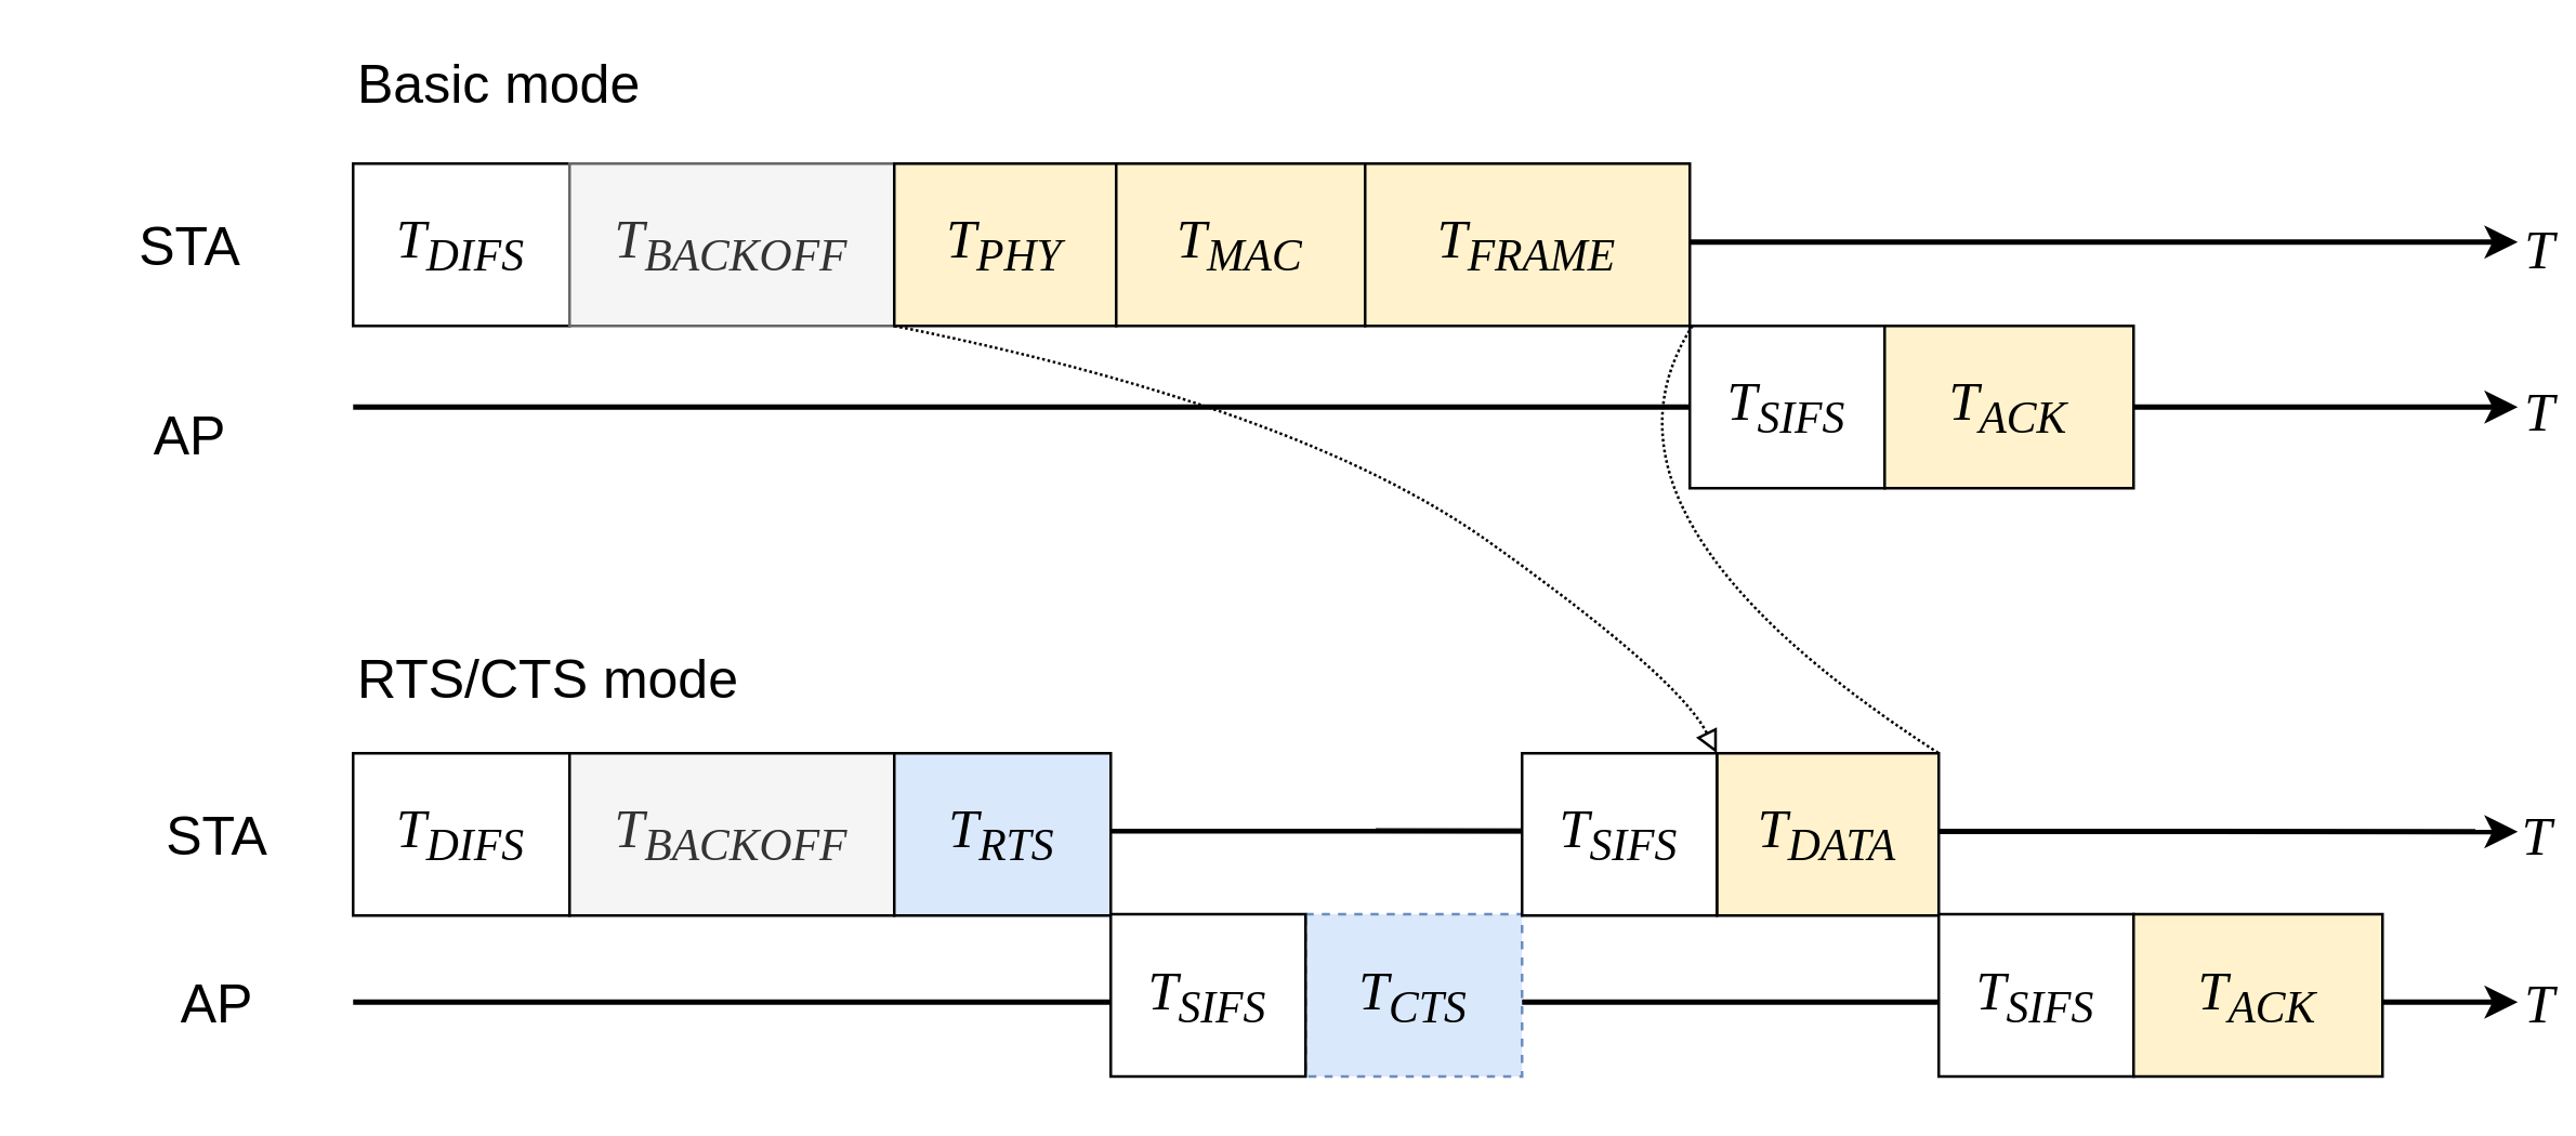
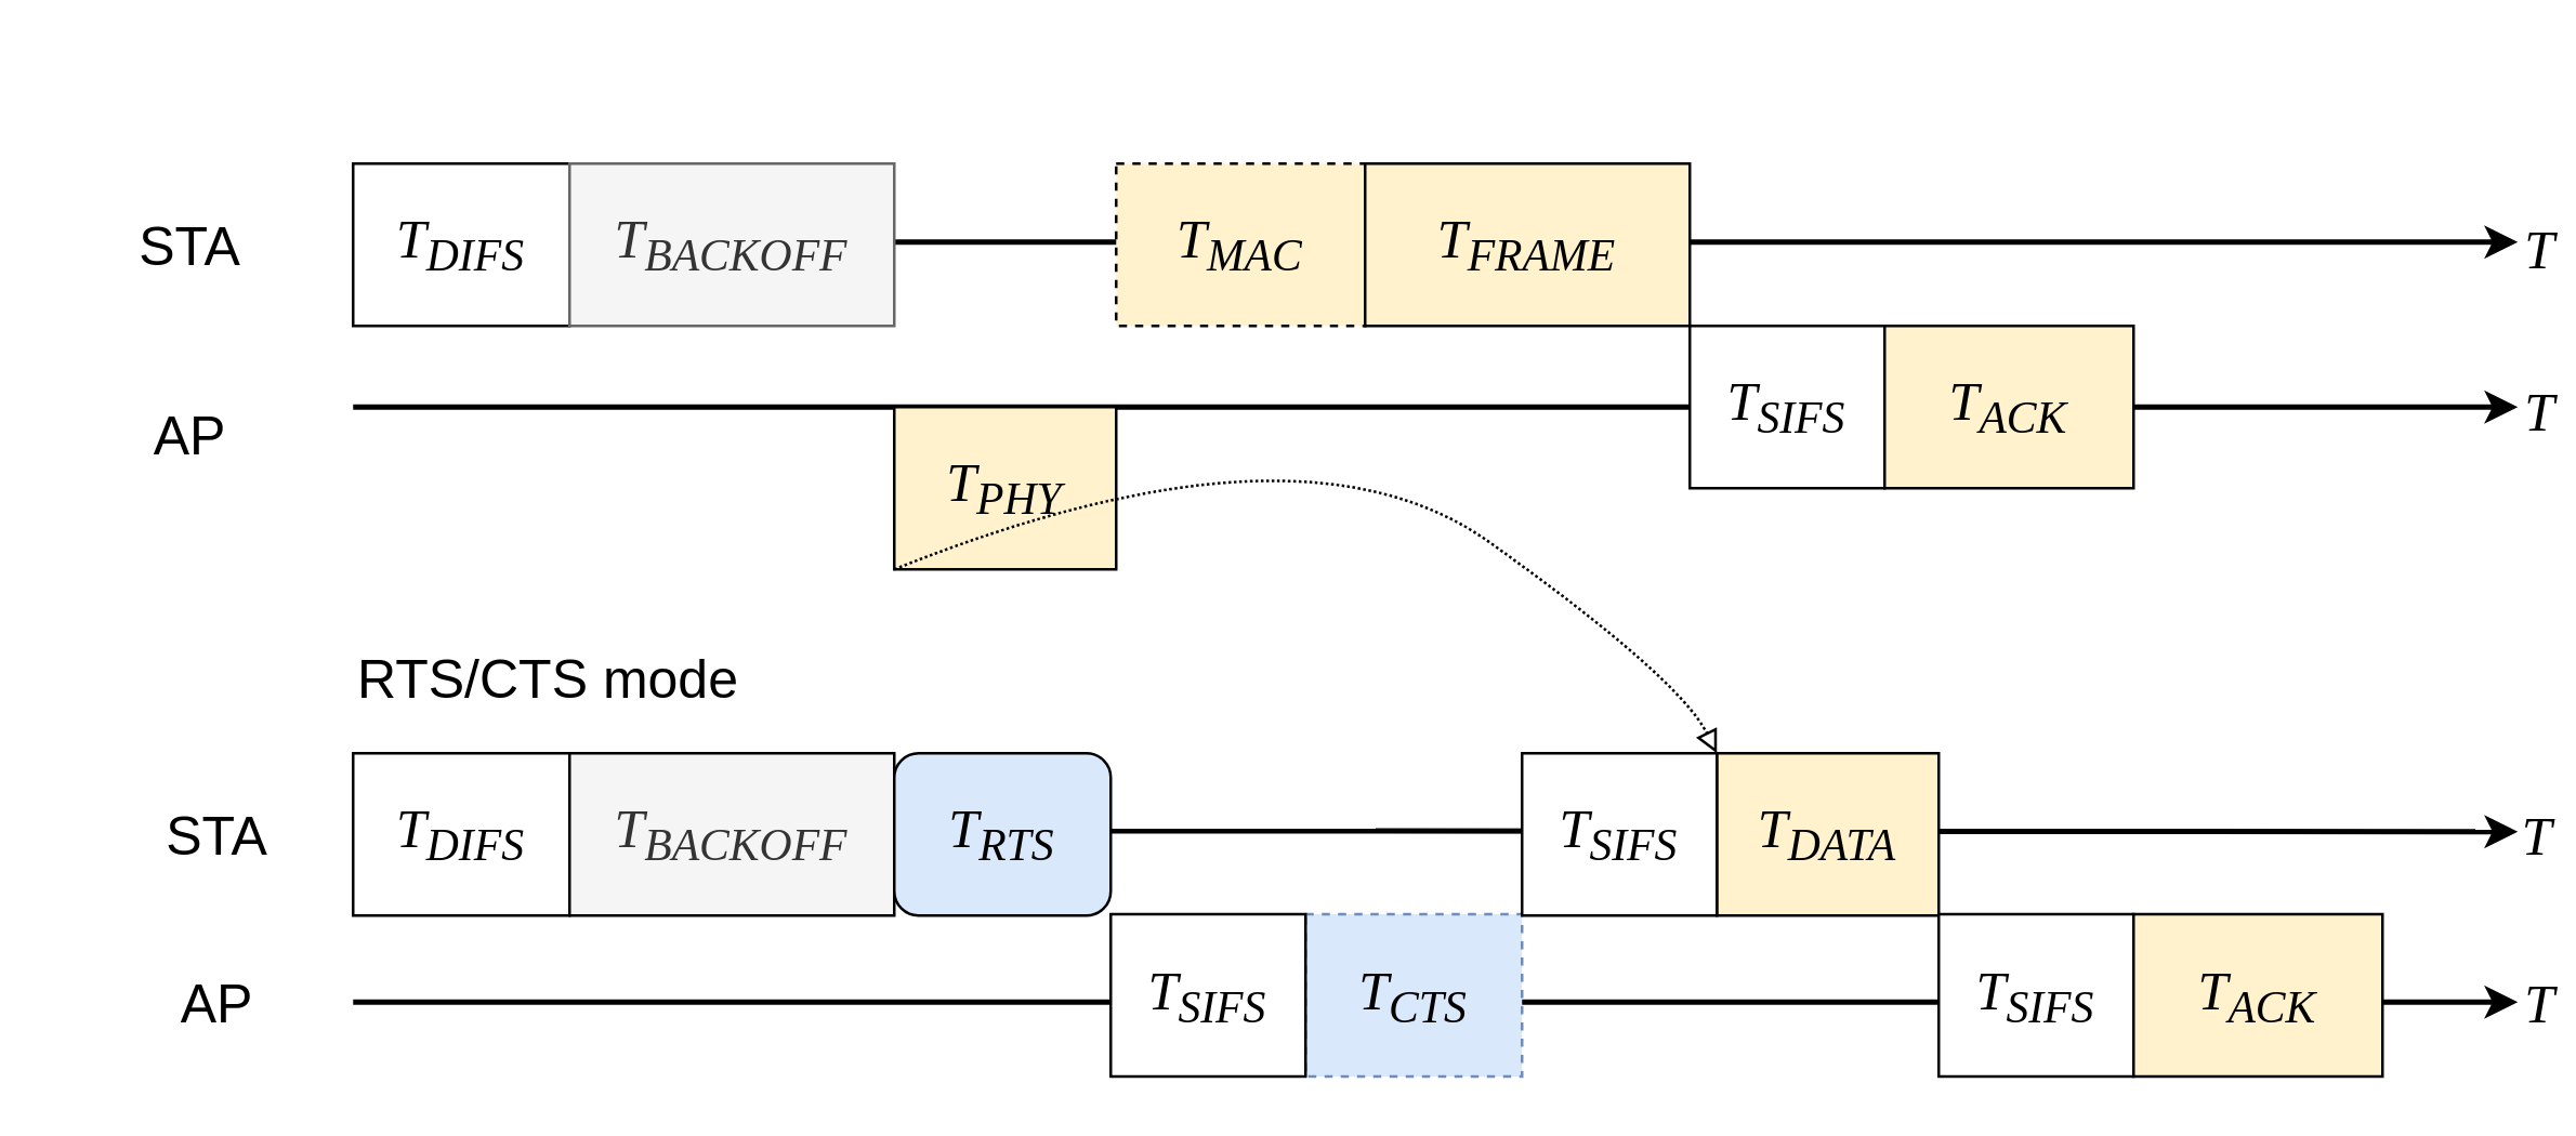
  <mxCell id="0" />
  <mxCell id="1" parent="0" />
  <mxCell id="2" value="" style="endArrow=classic;html=1;strokeWidth=2;" edge="1" parent="1"><mxGeometry width="50" height="50" relative="1" as="geometry"><mxPoint x="130" y="370" as="sourcePoint" /><mxPoint x="930" y="370" as="targetPoint" /></mxGeometry></mxCell>
  <mxCell id="3" value="T" style="text;html=1;resizable=0;points=[];align=center;verticalAlign=middle;labelBackgroundColor=#ffffff;fontSize=20;fontFamily=Georgia;fontStyle=2" vertex="1" connectable="0" parent="2"><mxGeometry x="0.298" y="-2" relative="1" as="geometry"><mxPoint x="288" y="-2.5" as="offset" /></mxGeometry></mxCell>
  <mxCell id="4" value="" style="endArrow=classic;html=1;strokeWidth=2;" edge="1" parent="1"><mxGeometry width="50" height="50" relative="1" as="geometry"><mxPoint x="130" y="306.5" as="sourcePoint" /><mxPoint x="930" y="307" as="targetPoint" /></mxGeometry></mxCell>
  <mxCell id="5" value="T" style="text;html=1;resizable=0;points=[];align=center;verticalAlign=middle;labelBackgroundColor=#ffffff;fontSize=20;fontFamily=Georgia;fontStyle=2" vertex="1" connectable="0" parent="4"><mxGeometry x="0.298" y="-2" relative="1" as="geometry"><mxPoint x="288" y="-1.5" as="offset" /></mxGeometry></mxCell>
  <mxCell id="6" value="" style="endArrow=classic;html=1;strokeWidth=2;" edge="1" parent="1"><mxGeometry width="50" height="50" relative="1" as="geometry"><mxPoint x="130" y="150" as="sourcePoint" /><mxPoint x="930" y="150" as="targetPoint" /></mxGeometry></mxCell>
  <mxCell id="7" value="T" style="text;html=1;resizable=0;points=[];align=center;verticalAlign=middle;labelBackgroundColor=#ffffff;fontSize=20;fontFamily=Georgia;fontStyle=2" vertex="1" connectable="0" parent="6"><mxGeometry x="0.298" y="-2" relative="1" as="geometry"><mxPoint x="288" y="-2" as="offset" /></mxGeometry></mxCell>
  <mxCell id="8" value="" style="endArrow=classic;html=1;strokeWidth=2;" parent="1" edge="1"><mxGeometry width="50" height="50" relative="1" as="geometry"><mxPoint x="130" y="89" as="sourcePoint" /><mxPoint x="930" y="89" as="targetPoint" /></mxGeometry></mxCell>
  <mxCell id="9" value="T" style="text;html=1;resizable=0;points=[];align=center;verticalAlign=middle;labelBackgroundColor=#ffffff;fontSize=20;fontFamily=Georgia;fontStyle=2" parent="8" vertex="1" connectable="0"><mxGeometry x="0.298" y="-2" relative="1" as="geometry"><mxPoint x="288" y="-1" as="offset" /></mxGeometry></mxCell>
  <mxCell id="10" value="&lt;span style=&quot;font-size: 20px&quot;&gt;&lt;i&gt;&lt;font face=&quot;Georgia&quot;&gt;T&lt;sub&gt;DIFS&lt;/sub&gt;&lt;/font&gt;&lt;/i&gt;&lt;/span&gt;" style="rounded=0;whiteSpace=wrap;html=1;" parent="1" vertex="1"><mxGeometry x="130" y="60" width="80" height="60" as="geometry" /></mxCell>
  <mxCell id="11" value="&lt;i&gt;&lt;font face=&quot;Georgia&quot;&gt;&lt;span style=&quot;font-size: 20px&quot;&gt;T&lt;sub&gt;BACKOFF&lt;/sub&gt;&lt;/span&gt;&lt;/font&gt;&lt;/i&gt;" style="rounded=0;whiteSpace=wrap;html=1;fillColor=#f5f5f5;strokeColor=#666666;fontColor=#333333;" parent="1" vertex="1"><mxGeometry x="210" y="60" width="120" height="60" as="geometry" /></mxCell>
- <mxCell id="12" value="&lt;i&gt;&lt;font face=&quot;Georgia&quot;&gt;&lt;span style=&quot;font-size: 20px&quot;&gt;T&lt;sub&gt;PHY&lt;/sub&gt;&lt;/span&gt;&lt;/font&gt;&lt;/i&gt;" style="rounded=0;whiteSpace=wrap;html=1;fillColor=#fff2cc;strokeColor=#000000;" parent="1" vertex="1"><mxGeometry x="330" y="60" width="82" height="60" as="geometry" /></mxCell>
- <mxCell id="13" value="&lt;i&gt;&lt;font face=&quot;Georgia&quot;&gt;&lt;span style=&quot;font-size: 20px&quot;&gt;T&lt;sub&gt;MAC&lt;/sub&gt;&lt;/span&gt;&lt;/font&gt;&lt;/i&gt;" style="rounded=0;whiteSpace=wrap;html=1;fillColor=#fff2cc;strokeColor=#000000;" parent="1" vertex="1"><mxGeometry x="412" y="60" width="92" height="60" as="geometry" /></mxCell>
+ <mxCell id="12" value="&lt;i&gt;&lt;font face=&quot;Georgia&quot;&gt;&lt;span style=&quot;font-size: 20px&quot;&gt;T&lt;sub&gt;PHY&lt;/sub&gt;&lt;/span&gt;&lt;/font&gt;&lt;/i&gt;" style="rounded=0;whiteSpace=wrap;html=1;fillColor=#fff2cc;strokeColor=#000000;" parent="1" vertex="1"><mxGeometry x="330" y="150" width="82" height="60" as="geometry" /></mxCell>
+ <mxCell id="13" value="&lt;i&gt;&lt;font face=&quot;Georgia&quot;&gt;&lt;span style=&quot;font-size: 20px&quot;&gt;T&lt;sub&gt;MAC&lt;/sub&gt;&lt;/span&gt;&lt;/font&gt;&lt;/i&gt;" style="rounded=0;whiteSpace=wrap;html=1;fillColor=#fff2cc;strokeColor=#000000;dashed=1;" parent="1" vertex="1"><mxGeometry x="412" y="60" width="92" height="60" as="geometry" /></mxCell>
  <mxCell id="14" value="&lt;i&gt;&lt;font face=&quot;Georgia&quot;&gt;&lt;span style=&quot;font-size: 20px&quot;&gt;T&lt;sub&gt;FRAME&lt;/sub&gt;&lt;/span&gt;&lt;/font&gt;&lt;/i&gt;" style="rounded=0;whiteSpace=wrap;html=1;fillColor=#fff2cc;strokeColor=#000000;" parent="1" vertex="1"><mxGeometry x="504" y="60" width="120" height="60" as="geometry" /></mxCell>
  <mxCell id="15" value="&lt;i&gt;&lt;font face=&quot;Georgia&quot;&gt;&lt;span style=&quot;font-size: 20px&quot;&gt;T&lt;sub&gt;SIFS&lt;/sub&gt;&lt;/span&gt;&lt;/font&gt;&lt;/i&gt;" style="rounded=0;whiteSpace=wrap;html=1;" parent="1" vertex="1"><mxGeometry x="624" y="120" width="72" height="60" as="geometry" /></mxCell>
  <mxCell id="16" value="&lt;i&gt;&lt;font face=&quot;Georgia&quot;&gt;&lt;span style=&quot;font-size: 20px&quot;&gt;T&lt;sub&gt;ACK&lt;/sub&gt;&lt;/span&gt;&lt;/font&gt;&lt;/i&gt;" style="rounded=0;whiteSpace=wrap;html=1;fillColor=#fff2cc;strokeColor=#000000;" parent="1" vertex="1"><mxGeometry x="696" y="120" width="92" height="60" as="geometry" /></mxCell>
  <mxCell id="17" value="&lt;font style=&quot;font-size: 20px&quot;&gt;STA&lt;/font&gt;" style="rounded=1;whiteSpace=wrap;html=1;strokeColor=none;fillColor=none;" parent="1" vertex="1"><mxGeometry x="20" y="70" width="100" height="40" as="geometry" /></mxCell>
  <mxCell id="18" value="&lt;font style=&quot;font-size: 20px&quot;&gt;AP&lt;/font&gt;" style="rounded=1;whiteSpace=wrap;html=1;strokeColor=none;fillColor=none;" parent="1" vertex="1"><mxGeometry x="20" y="140" width="100" height="40" as="geometry" /></mxCell>
  <mxCell id="19" value="&lt;span style=&quot;font-size: 20px&quot;&gt;&lt;i&gt;&lt;font face=&quot;Georgia&quot;&gt;T&lt;sub&gt;DIFS&lt;/sub&gt;&lt;/font&gt;&lt;/i&gt;&lt;/span&gt;" style="rounded=0;whiteSpace=wrap;html=1;" vertex="1" parent="1"><mxGeometry x="130" y="278" width="80" height="60" as="geometry" /></mxCell>
  <mxCell id="20" value="&lt;i&gt;&lt;font face=&quot;Georgia&quot;&gt;&lt;span style=&quot;font-size: 20px&quot;&gt;T&lt;sub&gt;BACKOFF&lt;/sub&gt;&lt;/span&gt;&lt;/font&gt;&lt;/i&gt;" style="rounded=0;whiteSpace=wrap;html=1;fillColor=#f5f5f5;strokeColor=#000000;fontColor=#333333;" vertex="1" parent="1"><mxGeometry x="210" y="278" width="120" height="60" as="geometry" /></mxCell>
  <mxCell id="21" value="&lt;i&gt;&lt;font face=&quot;Georgia&quot;&gt;&lt;span style=&quot;font-size: 20px&quot;&gt;T&lt;sub&gt;DATA&lt;br&gt;&lt;/sub&gt;&lt;/span&gt;&lt;/font&gt;&lt;/i&gt;" style="rounded=0;whiteSpace=wrap;html=1;fillColor=#fff2cc;strokeColor=#000000;" vertex="1" parent="1"><mxGeometry x="634" y="278" width="82" height="60" as="geometry" /></mxCell>
  <mxCell id="22" value="&lt;i&gt;&lt;font face=&quot;Georgia&quot;&gt;&lt;span style=&quot;font-size: 20px&quot;&gt;T&lt;sub&gt;SIFS&lt;br&gt;&lt;/sub&gt;&lt;/span&gt;&lt;/font&gt;&lt;/i&gt;" style="rounded=0;whiteSpace=wrap;html=1;" vertex="1" parent="1"><mxGeometry x="716" y="337.5" width="72" height="60" as="geometry" /></mxCell>
  <mxCell id="23" value="&lt;font style=&quot;font-size: 20px&quot;&gt;STA&lt;/font&gt;" style="rounded=1;whiteSpace=wrap;html=1;strokeColor=none;fillColor=none;" vertex="1" parent="1"><mxGeometry x="30" y="287.5" width="100" height="40" as="geometry" /></mxCell>
  <mxCell id="24" value="&lt;font style=&quot;font-size: 20px&quot;&gt;AP&lt;/font&gt;" style="rounded=1;whiteSpace=wrap;html=1;strokeColor=none;fillColor=none;" vertex="1" parent="1"><mxGeometry x="30" y="349.5" width="100" height="40" as="geometry" /></mxCell>
  <mxCell id="25" value="RTS/CTS mode" style="text;html=1;strokeColor=none;fillColor=none;align=left;verticalAlign=middle;whiteSpace=wrap;rounded=0;fontSize=20;fontStyle=0;fontFamily=Helvetica;" vertex="1" parent="1"><mxGeometry x="130" y="240" width="180" height="20" as="geometry" /></mxCell>
- <mxCell id="26" value="Basic mode" style="text;html=1;strokeColor=none;fillColor=none;align=left;verticalAlign=middle;whiteSpace=wrap;rounded=0;fontSize=20;fontStyle=0;fontFamily=Helvetica;" vertex="1" parent="1"><mxGeometry x="130" y="20" width="180" height="20" as="geometry" /></mxCell>
- <mxCell id="27" value="&lt;span style=&quot;font-size: 20px&quot;&gt;&lt;i&gt;&lt;font face=&quot;Georgia&quot;&gt;T&lt;sub&gt;RTS&lt;/sub&gt;&lt;/font&gt;&lt;/i&gt;&lt;/span&gt;" style="rounded=0;whiteSpace=wrap;html=1;fillColor=#dae8fc;strokeColor=#000000;" vertex="1" parent="1"><mxGeometry x="330" y="278" width="80" height="60" as="geometry" /></mxCell>
+ <mxCell id="27" value="&lt;span style=&quot;font-size: 20px&quot;&gt;&lt;i&gt;&lt;font face=&quot;Georgia&quot;&gt;T&lt;sub&gt;RTS&lt;/sub&gt;&lt;/font&gt;&lt;/i&gt;&lt;/span&gt;" style="whiteSpace=wrap;html=1;fillColor=#dae8fc;strokeColor=#000000;rounded=1;" vertex="1" parent="1"><mxGeometry x="330" y="278" width="80" height="60" as="geometry" /></mxCell>
  <mxCell id="28" value="&lt;span style=&quot;font-size: 20px&quot;&gt;&lt;i&gt;&lt;font face=&quot;Georgia&quot;&gt;T&lt;sub&gt;CTS&lt;/sub&gt;&lt;/font&gt;&lt;/i&gt;&lt;/span&gt;" style="rounded=0;whiteSpace=wrap;html=1;fillColor=#dae8fc;strokeColor=#6c8ebf;dashed=1;" vertex="1" parent="1"><mxGeometry x="482" y="337.5" width="80" height="60" as="geometry" /></mxCell>
  <mxCell id="29" value="&lt;i&gt;&lt;font face=&quot;Georgia&quot;&gt;&lt;span style=&quot;font-size: 20px&quot;&gt;T&lt;sub&gt;SIFS&lt;/sub&gt;&lt;/span&gt;&lt;/font&gt;&lt;/i&gt;" style="rounded=0;whiteSpace=wrap;html=1;" vertex="1" parent="1"><mxGeometry x="410" y="337.5" width="72" height="60" as="geometry" /></mxCell>
  <mxCell id="30" value="&lt;i&gt;&lt;font face=&quot;Georgia&quot;&gt;&lt;span style=&quot;font-size: 20px&quot;&gt;T&lt;sub&gt;SIFS&lt;br&gt;&lt;/sub&gt;&lt;/span&gt;&lt;/font&gt;&lt;/i&gt;" style="rounded=0;whiteSpace=wrap;html=1;" vertex="1" parent="1"><mxGeometry x="562" y="278" width="72" height="60" as="geometry" /></mxCell>
  <mxCell id="31" value="" style="endArrow=block;html=1;fontFamily=Helvetica;fontSize=20;exitX=0;exitY=1;exitDx=0;exitDy=0;exitPerimeter=0;entryX=0;entryY=0;entryDx=0;entryDy=0;entryPerimeter=0;endFill=0;curved=1;dashed=1;dashPattern=1 1;" edge="1" parent="1" source="12" target="21"><mxGeometry width="50" height="50" relative="1" as="geometry"><mxPoint x="477" y="173" as="sourcePoint" /><mxPoint x="730" y="220" as="targetPoint" /><Array as="points"><mxPoint x="480" y="150" /><mxPoint x="620" y="250" /></Array></mxGeometry></mxCell>
  <mxCell id="32" value="&lt;i&gt;&lt;font face=&quot;Georgia&quot;&gt;&lt;span style=&quot;font-size: 20px&quot;&gt;T&lt;sub&gt;ACK&lt;/sub&gt;&lt;/span&gt;&lt;/font&gt;&lt;/i&gt;" style="rounded=0;whiteSpace=wrap;html=1;fillColor=#fff2cc;strokeColor=#000000;" vertex="1" parent="1"><mxGeometry x="788" y="337.5" width="92" height="60" as="geometry" /></mxCell>
- <mxCell id="33" value="" style="endArrow=none;html=1;fontFamily=Helvetica;fontSize=20;exitX=1.008;exitY=1;exitDx=0;exitDy=0;exitPerimeter=0;entryX=1;entryY=0;entryDx=0;entryDy=0;entryPerimeter=0;endFill=0;curved=1;dashed=1;dashPattern=1 1;" edge="1" parent="1" source="14" target="21"><mxGeometry width="50" height="50" relative="1" as="geometry"><mxPoint x="340" y="130" as="sourcePoint" /><mxPoint x="654" y="288" as="targetPoint" /><Array as="points"><mxPoint x="580" y="190" /></Array></mxGeometry></mxCell>
